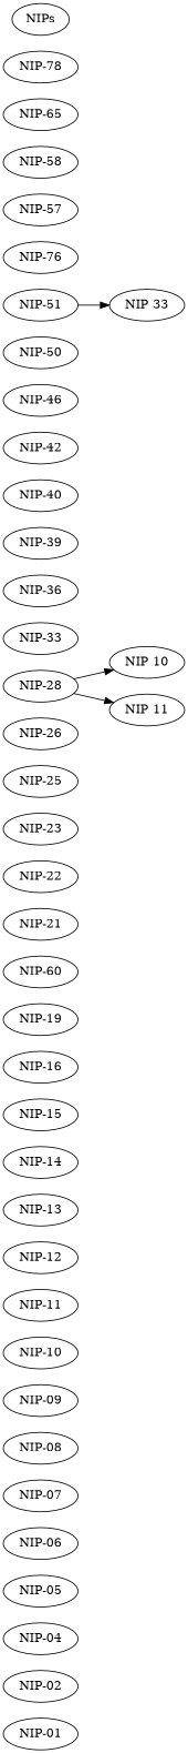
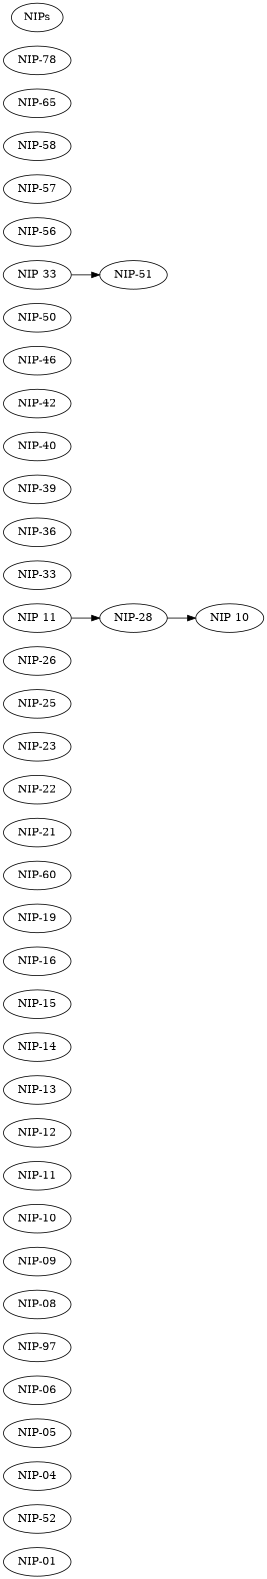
  digraph {
    rankdir=LR
    n1 [label="NIP-01"]
-   n2 [label="NIP-02"]
+   n2 [label="NIP-52"]
    n3 [label="NIP-04"]
    n4 [label="NIP-05"]
    n5 [label="NIP-06"]
-   n6 [label="NIP-07"]
+   n6 [label="NIP-97"]
    n7 [label="NIP-08"]
    n8 [label="NIP-09"]
    n9 [label="NIP-10"]
    n10 [label="NIP-11"]
    n11 [label="NIP-12"]
    n12 [label="NIP-13"]
    n13 [label="NIP-14"]
    n14 [label="NIP-15"]
    n15 [label="NIP-16"]
    n16 [label="NIP-19"]
    n17 [label="NIP-60"]
    n18 [label="NIP-21"]
    n19 [label="NIP-22"]
    n20 [label="NIP-23"]
    n21 [label="NIP-25"]
    n22 [label="NIP-26"]
    n23 [label="NIP-28"]
    "NIP 10"
    "NIP 11"
    n26 [label="NIP-33"]
    n27 [label="NIP-36"]
    n28 [label="NIP-39"]
    n29 [label="NIP-40"]
    n30 [label="NIP-42"]
    n31 [label="NIP-46"]
    n32 [label="NIP-50"]
    n33 [label="NIP-51"]
    "NIP 33"
-   n35 [label="NIP-76"]
+   n35 [label="NIP-56"]
    n36 [label="NIP-57"]
    n37 [label="NIP-58"]
    n38 [label="NIP-65"]
    n39 [label="NIP-78"]
    n40 [label=NIPs]
    n23 -> "NIP 10"
-   n23 -> "NIP 11"
-   n33 -> "NIP 33"
+   "NIP 11" -> n23
+   "NIP 33" -> n33
  }
